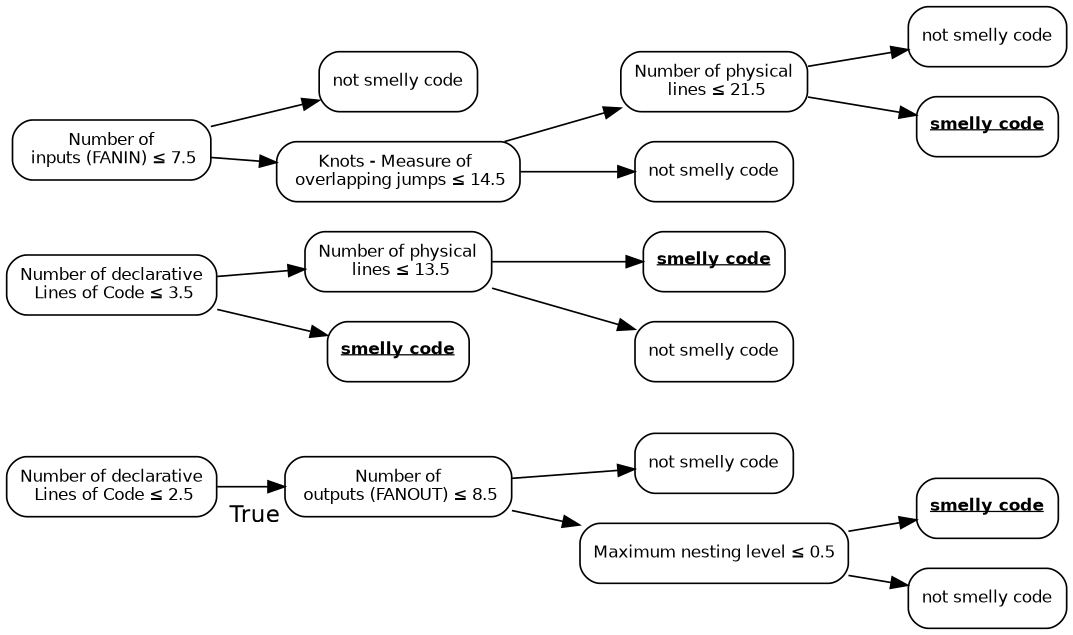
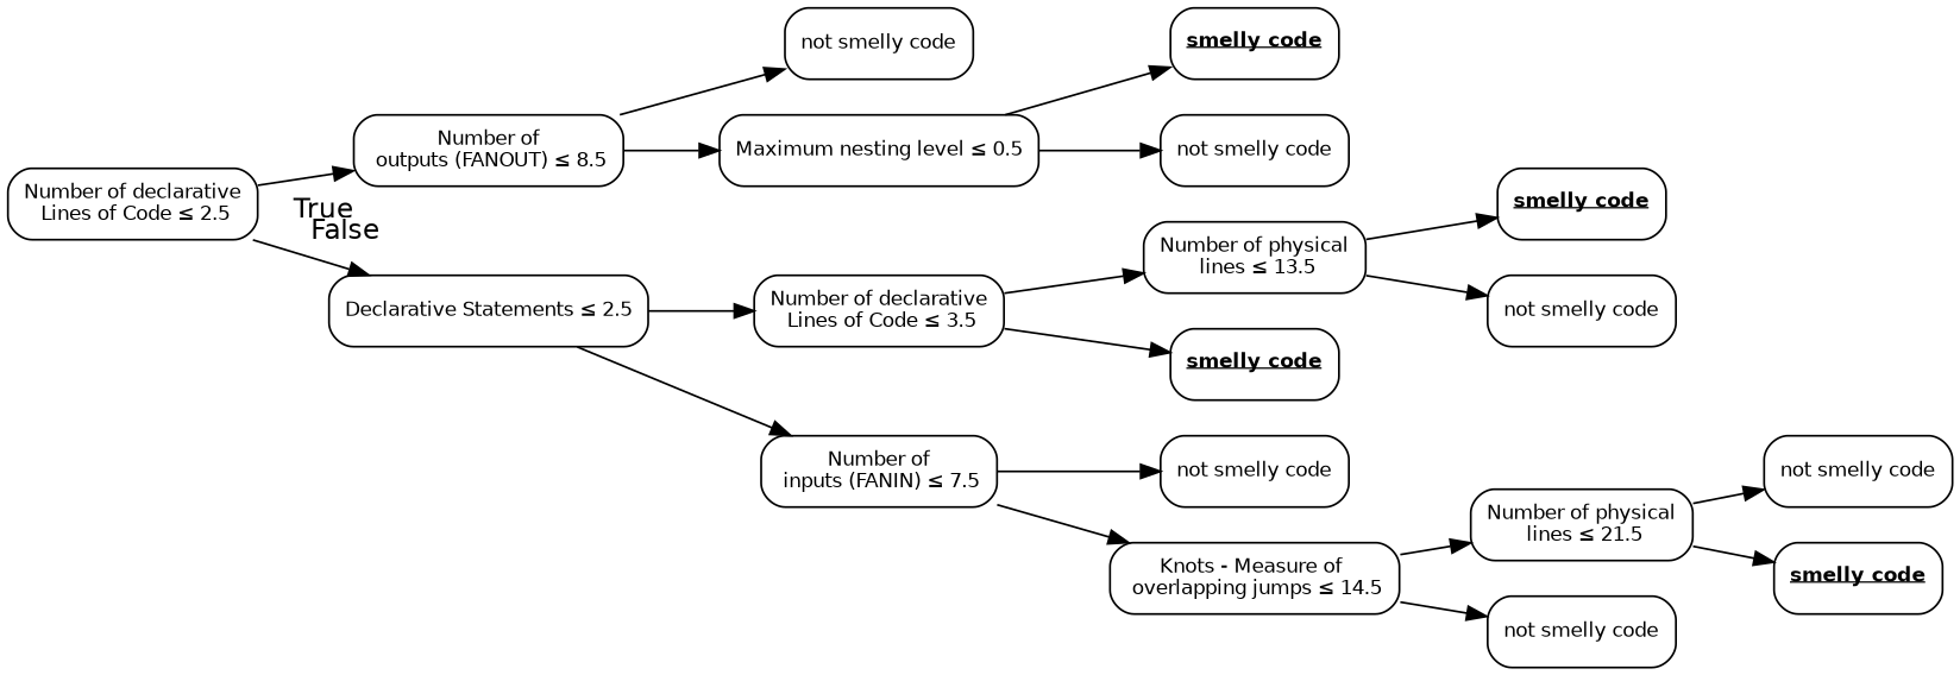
  digraph {
    rankdir=LR
    node [color=black fontname=helvetica fontsize=10 shape=box style=rounded]
    edge [fontname=helvetica]
    n1 [label=<Number of declarative<br/> Lines of Code &le; 2.5> width=0.5]
    n2 [label=<Number of<br/> outputs (FANOUT) &le; 8.5> width=0.5]
+   n3 [label=<Declarative Statements &le; 2.5> width=0.5]
    n4 [label=<not smelly code> width=0.5]
    n5 [label=<Maximum nesting level &le; 0.5> width=0.5]
    n6 [label=<<u><b>smelly code</b></u>> width=0.5]
    n7 [label=<not smelly code> width=0.5]
    n8 [label=<Number of declarative<br/> Lines of Code &le; 3.5> width=0.5]
    n9 [label=<Number of<br/> inputs (FANIN) &le; 7.5> width=0.5]
    n10 [label=<Number of physical<br/> lines &le; 13.5> width=0.5]
    n11 [label=<<u><b>smelly code</b></u>> width=0.5]
    n12 [label=<<u><b>smelly code</b></u>> width=0.5]
    n13 [label=<not smelly code> width=0.5]
    n14 [label=<not smelly code> width=0.5]
    n15 [label=<Knots - Measure of <br/> overlapping jumps &le; 14.5> width=0.5]
    n16 [label=<Number of physical<br/> lines &le; 21.5> width=0.5]
    n17 [label=<not smelly code> width=0.5]
    n18 [label=<not smelly code> width=0.5]
    n19 [label=<<u><b>smelly code</b></u>> width=0.5]
    n1 -> n2 [headlabel=True labelangle=45 labeldistance=2.5]
+   n1 -> n3 [headlabel=False labelangle=-45 labeldistance=2.5]
    n2 -> n4
    n2 -> n5
+   n3 -> n8
+   n3 -> n9
    n5 -> n6
    n5 -> n7
    n8 -> n10
    n8 -> n11
    n9 -> n14
    n9 -> n15
    n10 -> n12
    n10 -> n13
    n15 -> n16
    n15 -> n17
    n16 -> n18
    n16 -> n19
  }
